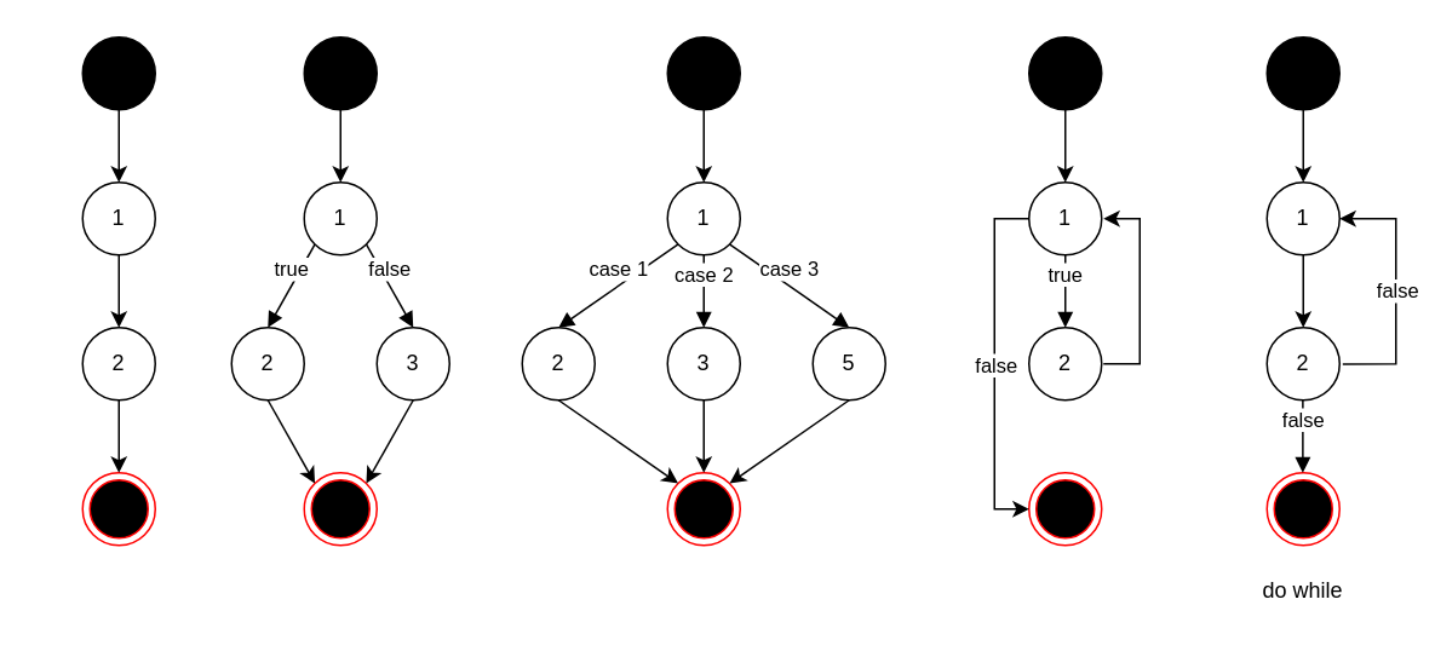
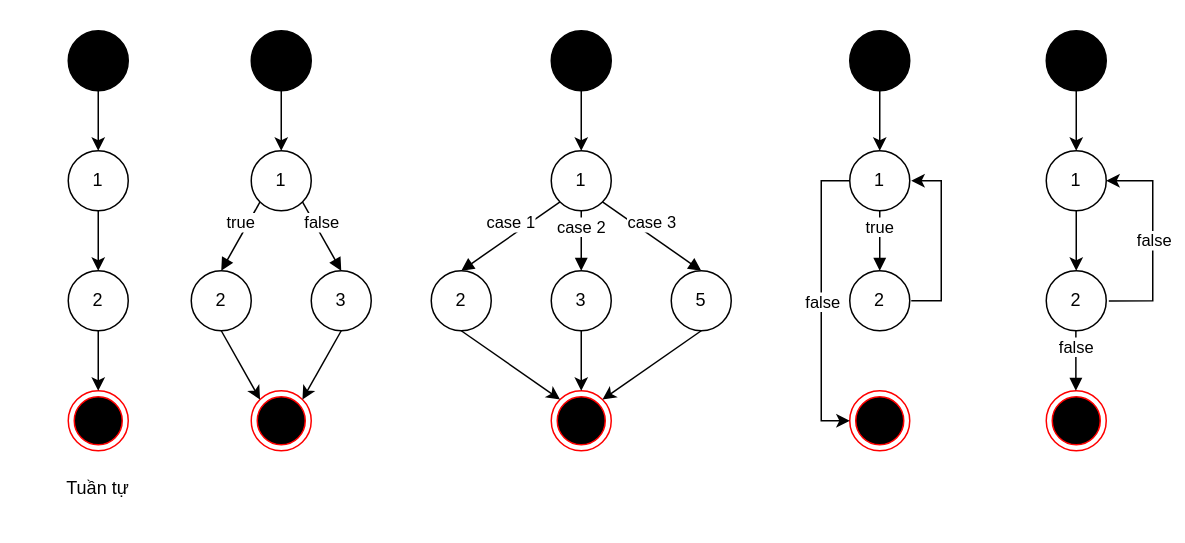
  <mxCell id="0" />
  <mxCell id="1" parent="0" />
  <mxCell id="2" value="" style="ellipse;fillColor=strokeColor;html=1;aspect=fixed;" vertex="1" parent="1"><mxGeometry x="167" y="20" width="40" height="40" as="geometry" /></mxCell>
  <mxCell id="3" value="" style="endArrow=classic;html=1;rounded=0;fontStyle=0;exitX=0.5;exitY=1;exitDx=0;exitDy=0;entryX=0.5;entryY=0;entryDx=0;entryDy=0;" edge="1" parent="1" source="2" target="4"><mxGeometry width="50" height="50" relative="1" as="geometry"><mxPoint x="181.8" y="60" as="sourcePoint" /><mxPoint x="182" y="80" as="targetPoint" /></mxGeometry></mxCell>
  <mxCell id="4" value="1" style="ellipse;whiteSpace=wrap;html=1;aspect=fixed;" vertex="1" parent="1"><mxGeometry x="167" y="100" width="40" height="40" as="geometry" /></mxCell>
  <mxCell id="5" value="true" style="html=1;verticalAlign=bottom;endArrow=block;curved=0;rounded=0;exitX=0;exitY=1;exitDx=0;exitDy=0;entryX=0.5;entryY=0;entryDx=0;entryDy=0;" edge="1" parent="1" source="4" target="8"><mxGeometry x="-0.007" width="80" relative="1" as="geometry"><mxPoint x="337" y="190" as="sourcePoint" /><mxPoint x="127" y="180" as="targetPoint" /><mxPoint as="offset" /></mxGeometry></mxCell>
  <mxCell id="6" value="false" style="html=1;verticalAlign=bottom;endArrow=block;curved=0;rounded=0;exitX=1;exitY=1;exitDx=0;exitDy=0;entryX=0.5;entryY=0;entryDx=0;entryDy=0;" edge="1" parent="1" source="4" target="9"><mxGeometry x="-0.007" width="80" relative="1" as="geometry"><mxPoint x="181" y="136" as="sourcePoint" /><mxPoint x="227" y="180" as="targetPoint" /><mxPoint as="offset" /></mxGeometry></mxCell>
  <mxCell id="7" value="" style="ellipse;html=1;shape=endState;fillColor=#000000;strokeColor=#ff0000;aspect=fixed;" vertex="1" parent="1"><mxGeometry x="167" y="260" width="40" height="40" as="geometry" /></mxCell>
  <mxCell id="8" value="2" style="ellipse;whiteSpace=wrap;html=1;aspect=fixed;" vertex="1" parent="1"><mxGeometry x="127" y="180" width="40" height="40" as="geometry" /></mxCell>
  <mxCell id="9" value="3" style="ellipse;whiteSpace=wrap;html=1;aspect=fixed;" vertex="1" parent="1"><mxGeometry x="207" y="180" width="40" height="40" as="geometry" /></mxCell>
  <mxCell id="10" value="" style="endArrow=classic;html=1;rounded=0;fontStyle=0;exitX=0.5;exitY=1;exitDx=0;exitDy=0;entryX=0;entryY=0;entryDx=0;entryDy=0;" edge="1" parent="1" source="8" target="7"><mxGeometry width="50" height="50" relative="1" as="geometry"><mxPoint x="317" y="235" as="sourcePoint" /><mxPoint x="317" y="275" as="targetPoint" /></mxGeometry></mxCell>
  <mxCell id="11" value="" style="endArrow=classic;html=1;rounded=0;fontStyle=0;exitX=0.5;exitY=1;exitDx=0;exitDy=0;entryX=1;entryY=0;entryDx=0;entryDy=0;" edge="1" parent="1" source="9" target="7"><mxGeometry width="50" height="50" relative="1" as="geometry"><mxPoint x="287" y="190" as="sourcePoint" /><mxPoint x="287" y="230" as="targetPoint" /></mxGeometry></mxCell>
  <mxCell id="12" value="" style="ellipse;fillColor=strokeColor;html=1;aspect=fixed;" vertex="1" parent="1"><mxGeometry x="367" y="20" width="40" height="40" as="geometry" /></mxCell>
  <mxCell id="13" value="" style="endArrow=classic;html=1;rounded=0;fontStyle=0;exitX=0.5;exitY=1;exitDx=0;exitDy=0;entryX=0.5;entryY=0;entryDx=0;entryDy=0;" edge="1" parent="1" source="12" target="14"><mxGeometry width="50" height="50" relative="1" as="geometry"><mxPoint x="341.8" y="60" as="sourcePoint" /><mxPoint x="342" y="80" as="targetPoint" /></mxGeometry></mxCell>
  <mxCell id="14" value="1" style="ellipse;whiteSpace=wrap;html=1;aspect=fixed;" vertex="1" parent="1"><mxGeometry x="367" y="100" width="40" height="40" as="geometry" /></mxCell>
  <mxCell id="15" value="case 1" style="html=1;verticalAlign=bottom;endArrow=block;curved=0;rounded=0;exitX=0;exitY=1;exitDx=0;exitDy=0;entryX=0.5;entryY=0;entryDx=0;entryDy=0;" edge="1" parent="1" source="14" target="18"><mxGeometry x="-0.007" width="80" relative="1" as="geometry"><mxPoint x="497" y="190" as="sourcePoint" /><mxPoint x="287" y="180" as="targetPoint" /><mxPoint as="offset" /></mxGeometry></mxCell>
  <mxCell id="16" value="case 2" style="html=1;verticalAlign=bottom;endArrow=block;curved=0;rounded=0;exitX=0.5;exitY=1;exitDx=0;exitDy=0;entryX=0.5;entryY=0;entryDx=0;entryDy=0;" edge="1" parent="1" source="14" target="19"><mxGeometry x="-0.007" width="80" relative="1" as="geometry"><mxPoint x="341" y="136" as="sourcePoint" /><mxPoint x="387" y="180" as="targetPoint" /><mxPoint as="offset" /></mxGeometry></mxCell>
  <mxCell id="17" value="" style="ellipse;html=1;shape=endState;fillColor=#000000;strokeColor=#ff0000;aspect=fixed;" vertex="1" parent="1"><mxGeometry x="367" y="260" width="40" height="40" as="geometry" /></mxCell>
  <mxCell id="18" value="2" style="ellipse;whiteSpace=wrap;html=1;aspect=fixed;" vertex="1" parent="1"><mxGeometry x="287" y="180" width="40" height="40" as="geometry" /></mxCell>
  <mxCell id="19" value="3" style="ellipse;whiteSpace=wrap;html=1;aspect=fixed;" vertex="1" parent="1"><mxGeometry x="367" y="180" width="40" height="40" as="geometry" /></mxCell>
  <mxCell id="20" value="" style="endArrow=classic;html=1;rounded=0;fontStyle=0;exitX=0.5;exitY=1;exitDx=0;exitDy=0;entryX=0;entryY=0;entryDx=0;entryDy=0;" edge="1" parent="1" source="18" target="17"><mxGeometry width="50" height="50" relative="1" as="geometry"><mxPoint x="477" y="235" as="sourcePoint" /><mxPoint x="477" y="275" as="targetPoint" /></mxGeometry></mxCell>
  <mxCell id="21" value="" style="endArrow=classic;html=1;rounded=0;fontStyle=0;exitX=0.5;exitY=1;exitDx=0;exitDy=0;entryX=0.5;entryY=0;entryDx=0;entryDy=0;" edge="1" parent="1" source="19" target="17"><mxGeometry width="50" height="50" relative="1" as="geometry"><mxPoint x="447" y="190" as="sourcePoint" /><mxPoint x="447" y="230" as="targetPoint" /></mxGeometry></mxCell>
  <mxCell id="22" value="5" style="ellipse;whiteSpace=wrap;html=1;aspect=fixed;" vertex="1" parent="1"><mxGeometry x="447" y="180" width="40" height="40" as="geometry" /></mxCell>
  <mxCell id="23" value="case 3" style="html=1;verticalAlign=bottom;endArrow=block;curved=0;rounded=0;exitX=1;exitY=1;exitDx=0;exitDy=0;entryX=0.5;entryY=0;entryDx=0;entryDy=0;" edge="1" parent="1" source="14" target="22"><mxGeometry x="-0.007" width="80" relative="1" as="geometry"><mxPoint x="409" y="120" as="sourcePoint" /><mxPoint x="437" y="166" as="targetPoint" /><mxPoint as="offset" /></mxGeometry></mxCell>
  <mxCell id="24" value="" style="endArrow=classic;html=1;rounded=0;fontStyle=0;exitX=0.5;exitY=1;exitDx=0;exitDy=0;entryX=1;entryY=0;entryDx=0;entryDy=0;" edge="1" parent="1" source="22" target="17"><mxGeometry width="50" height="50" relative="1" as="geometry"><mxPoint x="397" y="230" as="sourcePoint" /><mxPoint x="397" y="270" as="targetPoint" /></mxGeometry></mxCell>
  <mxCell id="25" value="" style="ellipse;fillColor=strokeColor;html=1;aspect=fixed;" vertex="1" parent="1"><mxGeometry x="45" y="20" width="40" height="40" as="geometry" /></mxCell>
  <mxCell id="26" value="" style="endArrow=classic;html=1;rounded=0;fontStyle=0;exitX=0.5;exitY=1;exitDx=0;exitDy=0;entryX=0.5;entryY=0;entryDx=0;entryDy=0;" edge="1" parent="1" source="25" target="27"><mxGeometry width="50" height="50" relative="1" as="geometry"><mxPoint x="59.8" y="60" as="sourcePoint" /><mxPoint x="60" y="80" as="targetPoint" /></mxGeometry></mxCell>
  <mxCell id="27" value="1" style="ellipse;whiteSpace=wrap;html=1;aspect=fixed;" vertex="1" parent="1"><mxGeometry x="45" y="100" width="40" height="40" as="geometry" /></mxCell>
  <mxCell id="28" value="" style="ellipse;html=1;shape=endState;fillColor=#000000;strokeColor=#ff0000;aspect=fixed;" vertex="1" parent="1"><mxGeometry x="45" y="260" width="40" height="40" as="geometry" /></mxCell>
  <mxCell id="29" value="2" style="ellipse;whiteSpace=wrap;html=1;aspect=fixed;" vertex="1" parent="1"><mxGeometry x="45" y="180" width="40" height="40" as="geometry" /></mxCell>
  <mxCell id="30" value="" style="endArrow=classic;html=1;rounded=0;fontStyle=0;entryX=0.5;entryY=0;entryDx=0;entryDy=0;" edge="1" parent="1" target="28"><mxGeometry width="50" height="50" relative="1" as="geometry"><mxPoint x="65" y="220" as="sourcePoint" /><mxPoint x="195" y="275" as="targetPoint" /></mxGeometry></mxCell>
  <mxCell id="31" value="" style="endArrow=classic;html=1;rounded=0;fontStyle=0;exitX=0.5;exitY=1;exitDx=0;exitDy=0;entryX=0.5;entryY=0;entryDx=0;entryDy=0;" edge="1" parent="1" source="27" target="29"><mxGeometry width="50" height="50" relative="1" as="geometry"><mxPoint x="107" y="220" as="sourcePoint" /><mxPoint x="165" y="230" as="targetPoint" /></mxGeometry></mxCell>
- <mxCell id="33" value="do while" style="text;strokeColor=none;align=center;fillColor=none;html=1;verticalAlign=middle;whiteSpace=wrap;rounded=0;" vertex="1" parent="1"><mxGeometry x="667" y="310" width="100" height="30" as="geometry" /></mxCell>
+ <mxCell id="32" value="Tuần tự" style="text;strokeColor=none;align=center;fillColor=none;html=1;verticalAlign=middle;whiteSpace=wrap;rounded=0;" vertex="1" parent="1"><mxGeometry x="20" y="310" width="90" height="30" as="geometry" /></mxCell>
  <mxCell id="34" value="" style="ellipse;fillColor=strokeColor;html=1;aspect=fixed;" vertex="1" parent="1"><mxGeometry x="566" y="20" width="40" height="40" as="geometry" /></mxCell>
  <mxCell id="35" value="" style="endArrow=classic;html=1;rounded=0;fontStyle=0;exitX=0.5;exitY=1;exitDx=0;exitDy=0;entryX=0.5;entryY=0;entryDx=0;entryDy=0;" edge="1" parent="1" source="34" target="36"><mxGeometry width="50" height="50" relative="1" as="geometry"><mxPoint x="540.8" y="60" as="sourcePoint" /><mxPoint x="541" y="80" as="targetPoint" /></mxGeometry></mxCell>
  <mxCell id="36" value="1" style="ellipse;whiteSpace=wrap;html=1;aspect=fixed;" vertex="1" parent="1"><mxGeometry x="566" y="100" width="40" height="40" as="geometry" /></mxCell>
  <mxCell id="37" value="" style="ellipse;html=1;shape=endState;fillColor=#000000;strokeColor=#ff0000;aspect=fixed;" vertex="1" parent="1"><mxGeometry x="566" y="260" width="40" height="40" as="geometry" /></mxCell>
  <mxCell id="38" value="2" style="ellipse;whiteSpace=wrap;html=1;aspect=fixed;" vertex="1" parent="1"><mxGeometry x="566" y="180" width="40" height="40" as="geometry" /></mxCell>
  <mxCell id="39" value="" style="endArrow=classic;html=1;rounded=0;exitX=0;exitY=0.5;exitDx=0;exitDy=0;entryX=0;entryY=0.5;entryDx=0;entryDy=0;" edge="1" parent="1" source="36" target="37"><mxGeometry relative="1" as="geometry"><mxPoint x="562" y="120" as="sourcePoint" /><mxPoint x="562" y="280" as="targetPoint" /><Array as="points"><mxPoint x="547" y="120" /><mxPoint x="547" y="280" /></Array></mxGeometry></mxCell>
  <mxCell id="40" value="false" style="edgeLabel;resizable=0;html=1;;align=center;verticalAlign=middle;" connectable="0" vertex="1" parent="39"><mxGeometry relative="1" as="geometry" /></mxCell>
  <mxCell id="41" value="" style="endArrow=classic;html=1;rounded=0;" edge="1" parent="1"><mxGeometry relative="1" as="geometry"><mxPoint x="607" y="200" as="sourcePoint" /><mxPoint x="607" y="120" as="targetPoint" /><Array as="points"><mxPoint x="627" y="200" /><mxPoint x="627" y="120" /></Array></mxGeometry></mxCell>
  <mxCell id="42" value="true" style="html=1;verticalAlign=bottom;endArrow=block;curved=0;rounded=0;exitX=0.5;exitY=1;exitDx=0;exitDy=0;entryX=0.5;entryY=0;entryDx=0;entryDy=0;" edge="1" parent="1" source="36" target="38"><mxGeometry x="-0.007" width="80" relative="1" as="geometry"><mxPoint x="451" y="370" as="sourcePoint" /><mxPoint x="517" y="416" as="targetPoint" /><mxPoint as="offset" /></mxGeometry></mxCell>
  <mxCell id="43" value="" style="ellipse;fillColor=strokeColor;html=1;aspect=fixed;" vertex="1" parent="1"><mxGeometry x="697" y="20" width="40" height="40" as="geometry" /></mxCell>
  <mxCell id="44" value="" style="endArrow=classic;html=1;rounded=0;fontStyle=0;exitX=0.5;exitY=1;exitDx=0;exitDy=0;entryX=0.5;entryY=0;entryDx=0;entryDy=0;" edge="1" parent="1" source="43" target="45"><mxGeometry width="50" height="50" relative="1" as="geometry"><mxPoint x="671.8" y="60" as="sourcePoint" /><mxPoint x="672" y="80" as="targetPoint" /></mxGeometry></mxCell>
  <mxCell id="45" value="1" style="ellipse;whiteSpace=wrap;html=1;aspect=fixed;" vertex="1" parent="1"><mxGeometry x="697" y="100" width="40" height="40" as="geometry" /></mxCell>
  <mxCell id="46" value="" style="ellipse;html=1;shape=endState;fillColor=#000000;strokeColor=#ff0000;aspect=fixed;" vertex="1" parent="1"><mxGeometry x="697" y="260" width="40" height="40" as="geometry" /></mxCell>
  <mxCell id="47" value="2" style="ellipse;whiteSpace=wrap;html=1;aspect=fixed;" vertex="1" parent="1"><mxGeometry x="697" y="180" width="40" height="40" as="geometry" /></mxCell>
  <mxCell id="48" value="" style="endArrow=classic;html=1;rounded=0;exitX=1.043;exitY=0.506;exitDx=0;exitDy=0;entryX=1;entryY=0.5;entryDx=0;entryDy=0;exitPerimeter=0;" edge="1" parent="1" source="47" target="45"><mxGeometry relative="1" as="geometry"><mxPoint x="747" y="200" as="sourcePoint" /><mxPoint x="747" y="120" as="targetPoint" /><Array as="points"><mxPoint x="768" y="200" /><mxPoint x="768" y="120" /></Array></mxGeometry></mxCell>
  <mxCell id="49" value="false" style="edgeLabel;resizable=0;html=1;;align=center;verticalAlign=middle;" connectable="0" vertex="1" parent="48"><mxGeometry relative="1" as="geometry" /></mxCell>
  <mxCell id="50" value="false" style="html=1;verticalAlign=bottom;endArrow=block;curved=0;rounded=0;exitX=0.5;exitY=1;exitDx=0;exitDy=0;entryX=0.5;entryY=0;entryDx=0;entryDy=0;" edge="1" parent="1"><mxGeometry x="-0.007" width="80" relative="1" as="geometry"><mxPoint x="716.75" y="220" as="sourcePoint" /><mxPoint x="716.75" y="260" as="targetPoint" /><mxPoint as="offset" /></mxGeometry></mxCell>
  <mxCell id="51" value="" style="endArrow=classic;html=1;rounded=0;fontStyle=0;exitX=0.5;exitY=1;exitDx=0;exitDy=0;entryX=0.5;entryY=0;entryDx=0;entryDy=0;" edge="1" parent="1" source="45" target="47"><mxGeometry width="50" height="50" relative="1" as="geometry"><mxPoint x="798" y="170" as="sourcePoint" /><mxPoint x="798" y="210" as="targetPoint" /></mxGeometry></mxCell>
